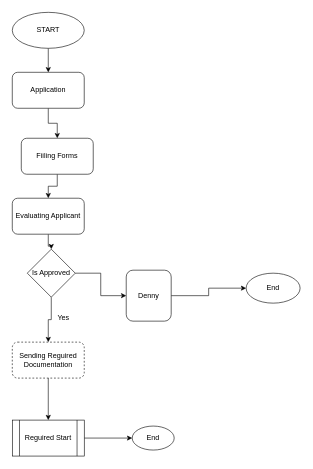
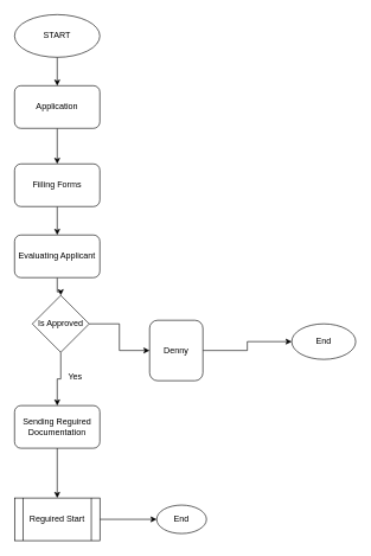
  <mxCell id="0" />
  <mxCell id="1" parent="0" />
  <mxCell id="2" style="edgeStyle=orthogonalEdgeStyle;rounded=0;orthogonalLoop=1;jettySize=auto;html=1;exitX=0.5;exitY=1;exitDx=0;exitDy=0;entryX=0.5;entryY=0;entryDx=0;entryDy=0;" edge="1" parent="1" source="3" target="5"><mxGeometry relative="1" as="geometry" /></mxCell>
  <mxCell id="3" value="START" style="ellipse;whiteSpace=wrap;html=1;" vertex="1" parent="1"><mxGeometry x="20" y="20" width="120" height="60" as="geometry" /></mxCell>
  <mxCell id="4" style="edgeStyle=orthogonalEdgeStyle;rounded=0;orthogonalLoop=1;jettySize=auto;html=1;exitX=0.5;exitY=1;exitDx=0;exitDy=0;entryX=0.5;entryY=0;entryDx=0;entryDy=0;" edge="1" parent="1" source="5" target="9"><mxGeometry relative="1" as="geometry" /></mxCell>
  <mxCell id="5" value="Application" style="rounded=1;whiteSpace=wrap;html=1;" vertex="1" parent="1"><mxGeometry x="20" y="120" width="120" height="60" as="geometry" /></mxCell>
  <mxCell id="6" value="" style="edgeStyle=orthogonalEdgeStyle;rounded=0;orthogonalLoop=1;jettySize=auto;html=1;" edge="1" parent="1" source="7" target="15"><mxGeometry relative="1" as="geometry" /></mxCell>
  <mxCell id="7" value="Evaluating Applicant" style="rounded=1;whiteSpace=wrap;html=1;" vertex="1" parent="1"><mxGeometry x="20" y="330" width="120" height="60" as="geometry" /></mxCell>
  <mxCell id="8" style="edgeStyle=orthogonalEdgeStyle;rounded=0;orthogonalLoop=1;jettySize=auto;html=1;exitX=0.5;exitY=1;exitDx=0;exitDy=0;" edge="1" parent="1" source="9" target="7"><mxGeometry relative="1" as="geometry" /></mxCell>
- <mxCell id="9" value="Fiiling Forms" style="rounded=1;whiteSpace=wrap;html=1;" vertex="1" parent="1"><mxGeometry x="35" y="230" width="120" height="60" as="geometry" /></mxCell>
+ <mxCell id="9" value="Fiiling Forms" style="rounded=1;whiteSpace=wrap;html=1;" vertex="1" parent="1"><mxGeometry x="20" y="230" width="120" height="60" as="geometry" /></mxCell>
  <mxCell id="10" style="edgeStyle=orthogonalEdgeStyle;rounded=0;orthogonalLoop=1;jettySize=auto;html=1;exitX=1;exitY=0.5;exitDx=0;exitDy=0;" edge="1" parent="1" source="11" target="12"><mxGeometry relative="1" as="geometry" /></mxCell>
  <mxCell id="11" value="Denny" style="rounded=1;whiteSpace=wrap;html=1;" vertex="1" parent="1"><mxGeometry x="210" y="450" width="75" height="85" as="geometry" /></mxCell>
  <mxCell id="12" value="End" style="ellipse;whiteSpace=wrap;html=1;" vertex="1" parent="1"><mxGeometry x="410" y="455" width="90" height="50" as="geometry" /></mxCell>
  <mxCell id="13" style="edgeStyle=orthogonalEdgeStyle;rounded=0;orthogonalLoop=1;jettySize=auto;html=1;" edge="1" parent="1" source="15" target="11"><mxGeometry relative="1" as="geometry" /></mxCell>
  <mxCell id="14" value="" style="edgeStyle=orthogonalEdgeStyle;rounded=0;orthogonalLoop=1;jettySize=auto;html=1;" edge="1" parent="1" source="15" target="20"><mxGeometry relative="1" as="geometry" /></mxCell>
  <mxCell id="15" value="Is Approved" style="rhombus;whiteSpace=wrap;html=1;" vertex="1" parent="1"><mxGeometry x="45" y="415" width="80" height="80" as="geometry" /></mxCell>
  <mxCell id="16" value="Yes" style="text;html=1;align=center;verticalAlign=middle;resizable=0;points=[];autosize=1;strokeColor=none;fillColor=none;" vertex="1" parent="1"><mxGeometry x="90" y="520" width="30" height="20" as="geometry" /></mxCell>
  <mxCell id="17" value="" style="edgeStyle=orthogonalEdgeStyle;rounded=0;orthogonalLoop=1;jettySize=auto;html=1;" edge="1" parent="1" source="18" target="21"><mxGeometry relative="1" as="geometry" /></mxCell>
  <mxCell id="18" value="Reguired Start" style="shape=process;whiteSpace=wrap;html=1;backgroundOutline=1;" vertex="1" parent="1"><mxGeometry x="20" y="700" width="120" height="60" as="geometry" /></mxCell>
  <mxCell id="19" value="" style="edgeStyle=orthogonalEdgeStyle;rounded=0;orthogonalLoop=1;jettySize=auto;html=1;" edge="1" parent="1" source="20" target="18"><mxGeometry relative="1" as="geometry" /></mxCell>
- <mxCell id="20" value="Sending Reguired Documentation" style="rounded=1;whiteSpace=wrap;html=1;dashed=1;" vertex="1" parent="1"><mxGeometry x="20" y="570" width="120" height="60" as="geometry" /></mxCell>
+ <mxCell id="20" value="Sending Reguired Documentation" style="rounded=1;whiteSpace=wrap;html=1;" vertex="1" parent="1"><mxGeometry x="20" y="570" width="120" height="60" as="geometry" /></mxCell>
  <mxCell id="21" value="End" style="ellipse;whiteSpace=wrap;html=1;" vertex="1" parent="1"><mxGeometry x="220" y="710" width="70" height="40" as="geometry" /></mxCell>
